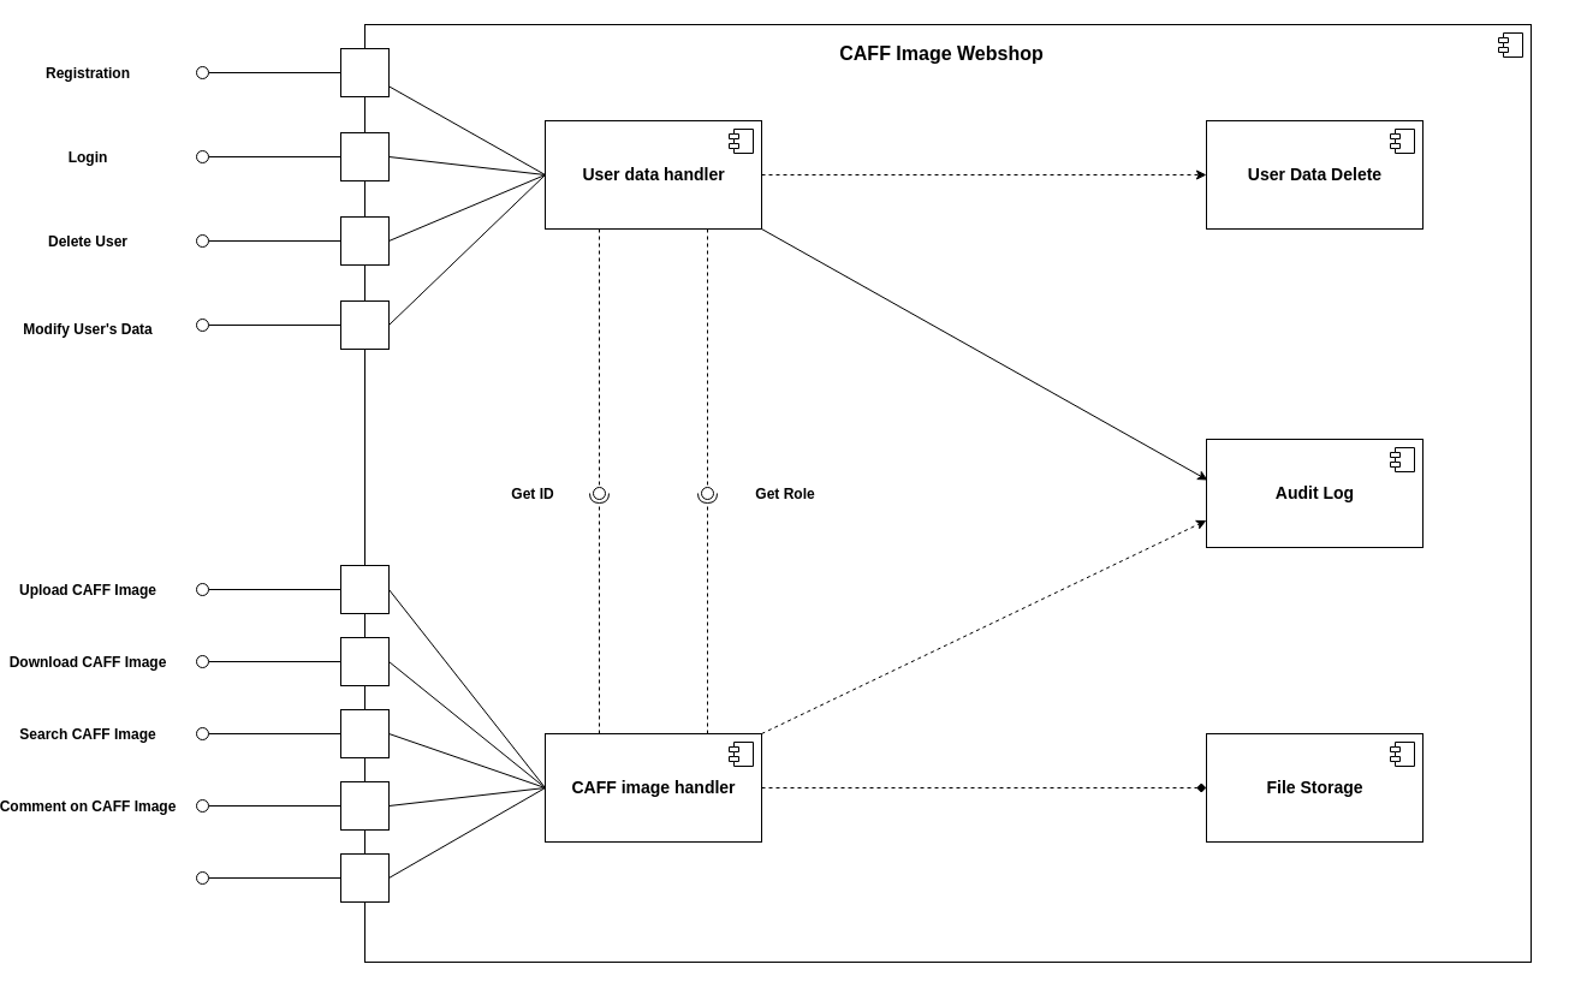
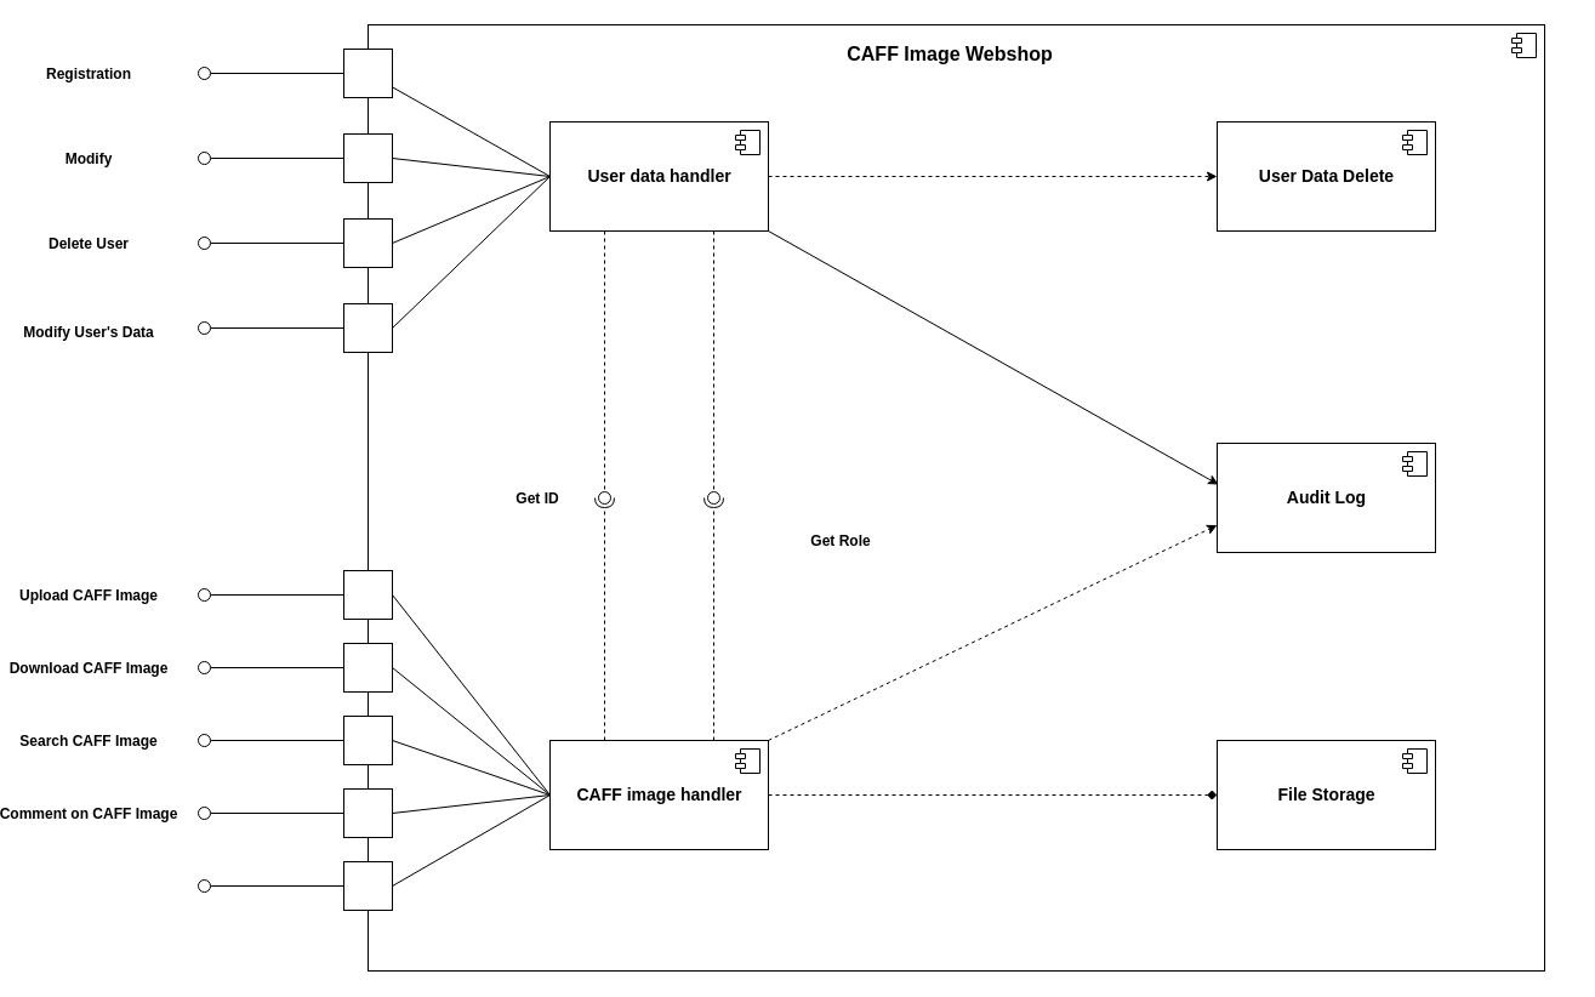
  <mxCell id="0" />
  <mxCell id="1" parent="0" />
  <mxCell id="2" value="" style="group" vertex="1" connectable="0" parent="1"><mxGeometry x="290" y="20" width="990" height="780" as="geometry" /></mxCell>
  <mxCell id="3" value="" style="group" vertex="1" connectable="0" parent="2"><mxGeometry width="990" height="780" as="geometry" /></mxCell>
  <mxCell id="4" value="" style="html=1;dropTarget=0;" vertex="1" parent="3"><mxGeometry width="970" height="780" as="geometry" /></mxCell>
  <mxCell id="5" value="" style="shape=module;jettyWidth=8;jettyHeight=4;" vertex="1" parent="4"><mxGeometry x="1" width="20" height="20" relative="1" as="geometry"><mxPoint x="-27" y="7" as="offset" /></mxGeometry></mxCell>
  <mxCell id="6" style="rounded=0;orthogonalLoop=1;jettySize=auto;html=1;exitX=1;exitY=0.5;exitDx=0;exitDy=0;entryX=0;entryY=0.5;entryDx=0;entryDy=0;dashed=1;" edge="1" parent="3" source="8" target="14"><mxGeometry relative="1" as="geometry" /></mxCell>
  <mxCell id="7" style="edgeStyle=none;rounded=0;orthogonalLoop=1;jettySize=auto;html=1;exitX=1;exitY=1;exitDx=0;exitDy=0;entryX=0.006;entryY=0.378;entryDx=0;entryDy=0;entryPerimeter=0;dashed=0;" edge="1" parent="3" source="8" target="18"><mxGeometry relative="1" as="geometry" /></mxCell>
  <mxCell id="8" value="&lt;b&gt;&lt;font style=&quot;font-size: 14px&quot;&gt;User data handler&lt;br&gt;&lt;/font&gt;&lt;/b&gt;" style="html=1;dropTarget=0;" vertex="1" parent="3"><mxGeometry x="150" y="80" width="180" height="90" as="geometry" /></mxCell>
  <mxCell id="9" value="" style="shape=module;jettyWidth=8;jettyHeight=4;" vertex="1" parent="8"><mxGeometry x="1" width="20" height="20" relative="1" as="geometry"><mxPoint x="-27" y="7" as="offset" /></mxGeometry></mxCell>
  <mxCell id="10" style="edgeStyle=none;rounded=0;orthogonalLoop=1;jettySize=auto;html=1;exitX=1;exitY=0.5;exitDx=0;exitDy=0;dashed=1;endArrow=diamond;" edge="1" parent="3" source="12" target="16"><mxGeometry relative="1" as="geometry" /></mxCell>
  <mxCell id="11" style="edgeStyle=none;rounded=0;orthogonalLoop=1;jettySize=auto;html=1;exitX=1;exitY=0;exitDx=0;exitDy=0;entryX=0;entryY=0.75;entryDx=0;entryDy=0;dashed=1;" edge="1" parent="3" source="12" target="18"><mxGeometry relative="1" as="geometry" /></mxCell>
  <mxCell id="12" value="&lt;font style=&quot;font-size: 14px&quot;&gt;&lt;b&gt;CAFF image handler&lt;br&gt;&lt;/b&gt;&lt;/font&gt;" style="html=1;dropTarget=0;" vertex="1" parent="3"><mxGeometry x="150" y="590" width="180" height="90" as="geometry" /></mxCell>
  <mxCell id="13" value="" style="shape=module;jettyWidth=8;jettyHeight=4;" vertex="1" parent="12"><mxGeometry x="1" width="20" height="20" relative="1" as="geometry"><mxPoint x="-27" y="7" as="offset" /></mxGeometry></mxCell>
  <mxCell id="14" value="&lt;b&gt;&lt;font style=&quot;font-size: 14px&quot;&gt;User Data Delete&lt;/font&gt;&lt;/b&gt;" style="html=1;dropTarget=0;" vertex="1" parent="3"><mxGeometry x="700" y="80" width="180" height="90" as="geometry" /></mxCell>
  <mxCell id="15" value="" style="shape=module;jettyWidth=8;jettyHeight=4;" vertex="1" parent="14"><mxGeometry x="1" width="20" height="20" relative="1" as="geometry"><mxPoint x="-27" y="7" as="offset" /></mxGeometry></mxCell>
  <mxCell id="16" value="&lt;b&gt;&lt;font style=&quot;font-size: 14px&quot;&gt;File Storage&lt;br&gt;&lt;/font&gt;&lt;/b&gt;" style="html=1;dropTarget=0;" vertex="1" parent="3"><mxGeometry x="700" y="590" width="180" height="90" as="geometry" /></mxCell>
  <mxCell id="17" value="" style="shape=module;jettyWidth=8;jettyHeight=4;" vertex="1" parent="16"><mxGeometry x="1" width="20" height="20" relative="1" as="geometry"><mxPoint x="-27" y="7" as="offset" /></mxGeometry></mxCell>
  <mxCell id="18" value="&lt;b&gt;&lt;font style=&quot;font-size: 14px&quot;&gt;Audit Log&lt;br&gt;&lt;/font&gt;&lt;/b&gt;" style="html=1;dropTarget=0;" vertex="1" parent="3"><mxGeometry x="700" y="345" width="180" height="90" as="geometry" /></mxCell>
  <mxCell id="19" value="" style="shape=module;jettyWidth=8;jettyHeight=4;" vertex="1" parent="18"><mxGeometry x="1" width="20" height="20" relative="1" as="geometry"><mxPoint x="-27" y="7" as="offset" /></mxGeometry></mxCell>
  <mxCell id="20" value="Get ID" style="text;align=center;fontStyle=1;verticalAlign=middle;spacingLeft=3;spacingRight=3;strokeColor=none;rotatable=0;points=[[0,0.5],[1,0.5]];portConstraint=eastwest;" vertex="1" parent="3"><mxGeometry x="100" y="377" width="80" height="26" as="geometry" /></mxCell>
  <mxCell id="21" value="" style="ellipse;whiteSpace=wrap;html=1;fontFamily=Helvetica;fontSize=12;fontColor=#000000;align=center;strokeColor=#000000;fillColor=#ffffff;points=[];aspect=fixed;resizable=0;" vertex="1" parent="3"><mxGeometry x="190" y="385" width="10" height="10" as="geometry" /></mxCell>
  <mxCell id="22" value="" style="rounded=0;orthogonalLoop=1;jettySize=auto;html=1;endArrow=halfCircle;endFill=0;entryX=0.5;entryY=0.5;entryDx=0;entryDy=0;endSize=6;strokeWidth=1;dashed=1;exitX=0.25;exitY=0;exitDx=0;exitDy=0;" edge="1" target="21" parent="3" source="12"><mxGeometry relative="1" as="geometry"><mxPoint x="740" y="635" as="sourcePoint" /><Array as="points" /></mxGeometry></mxCell>
  <mxCell id="23" value="" style="rounded=0;orthogonalLoop=1;jettySize=auto;html=1;endArrow=none;endFill=0;dashed=1;exitX=0.25;exitY=1;exitDx=0;exitDy=0;" edge="1" target="21" parent="3" source="8"><mxGeometry relative="1" as="geometry"><mxPoint x="700" y="635" as="sourcePoint" /></mxGeometry></mxCell>
- <mxCell id="24" value="Get Role" style="text;align=center;fontStyle=1;verticalAlign=middle;spacingLeft=3;spacingRight=3;strokeColor=none;rotatable=0;points=[[0,0.5],[1,0.5]];portConstraint=eastwest;" vertex="1" parent="3"><mxGeometry x="310" y="377" width="80" height="26" as="geometry" /></mxCell>
+ <mxCell id="24" value="Get Role" style="text;align=center;fontStyle=1;verticalAlign=middle;spacingLeft=3;spacingRight=3;strokeColor=none;rotatable=0;points=[[0,0.5],[1,0.5]];portConstraint=eastwest;" vertex="1" parent="3"><mxGeometry x="350" y="412" width="80" height="26" as="geometry" /></mxCell>
  <mxCell id="25" value="" style="group" vertex="1" connectable="0" parent="3"><mxGeometry x="-140" y="690" width="160" height="40" as="geometry" /></mxCell>
  <mxCell id="26" value="" style="whiteSpace=wrap;html=1;aspect=fixed;" vertex="1" parent="25"><mxGeometry x="120" width="40" height="40" as="geometry" /></mxCell>
  <mxCell id="27" value="" style="rounded=0;orthogonalLoop=1;jettySize=auto;html=1;endArrow=none;endFill=0;exitX=0;exitY=0.5;exitDx=0;exitDy=0;" edge="1" parent="25" source="26" target="28"><mxGeometry relative="1" as="geometry"><mxPoint x="290" y="305" as="sourcePoint" /></mxGeometry></mxCell>
  <mxCell id="28" value="" style="ellipse;whiteSpace=wrap;html=1;fontFamily=Helvetica;fontSize=12;fontColor=#000000;align=center;strokeColor=#000000;fillColor=#ffffff;points=[];aspect=fixed;resizable=0;" vertex="1" parent="25"><mxGeometry y="15" width="10" height="10" as="geometry" /></mxCell>
  <mxCell id="29" value="" style="group" vertex="1" connectable="0" parent="3"><mxGeometry x="-140" y="230" width="160" height="40" as="geometry" /></mxCell>
  <mxCell id="30" value="" style="whiteSpace=wrap;html=1;aspect=fixed;" vertex="1" parent="29"><mxGeometry x="120" width="40" height="40" as="geometry" /></mxCell>
  <mxCell id="31" value="" style="rounded=0;orthogonalLoop=1;jettySize=auto;html=1;endArrow=none;endFill=0;exitX=0;exitY=0.5;exitDx=0;exitDy=0;" edge="1" parent="29" source="30" target="32"><mxGeometry relative="1" as="geometry"><mxPoint x="290" y="305" as="sourcePoint" /></mxGeometry></mxCell>
  <mxCell id="32" value="" style="ellipse;whiteSpace=wrap;html=1;fontFamily=Helvetica;fontSize=12;fontColor=#000000;align=center;strokeColor=#000000;fillColor=#ffffff;points=[];aspect=fixed;resizable=0;" vertex="1" parent="29"><mxGeometry y="15" width="10" height="10" as="geometry" /></mxCell>
  <mxCell id="33" style="edgeStyle=none;rounded=0;orthogonalLoop=1;jettySize=auto;html=1;exitX=1;exitY=0.5;exitDx=0;exitDy=0;entryX=0;entryY=0.5;entryDx=0;entryDy=0;endArrow=none;endFill=0;" edge="1" parent="3" source="30" target="8"><mxGeometry relative="1" as="geometry" /></mxCell>
  <mxCell id="34" style="edgeStyle=none;rounded=0;orthogonalLoop=1;jettySize=auto;html=1;exitX=1;exitY=0.5;exitDx=0;exitDy=0;entryX=0;entryY=0.5;entryDx=0;entryDy=0;endArrow=none;endFill=0;" edge="1" parent="3" source="26" target="12"><mxGeometry relative="1" as="geometry" /></mxCell>
  <mxCell id="35" value="CAFF Image Webshop" style="text;align=center;fontStyle=1;verticalAlign=middle;spacingLeft=3;spacingRight=3;strokeColor=none;rotatable=0;points=[[0,0.5],[1,0.5]];portConstraint=eastwest;fontSize=16;" vertex="1" parent="3"><mxGeometry x="440" y="10" width="80" height="26" as="geometry" /></mxCell>
  <mxCell id="36" value="" style="ellipse;whiteSpace=wrap;html=1;fontFamily=Helvetica;fontSize=12;fontColor=#000000;align=center;strokeColor=#000000;fillColor=#ffffff;points=[];aspect=fixed;resizable=0;" vertex="1" parent="2"><mxGeometry x="280" y="385" width="10" height="10" as="geometry" /></mxCell>
  <mxCell id="37" value="" style="rounded=0;orthogonalLoop=1;jettySize=auto;html=1;endArrow=none;endFill=0;dashed=1;exitX=0.75;exitY=1;exitDx=0;exitDy=0;" edge="1" target="36" parent="2" source="8"><mxGeometry relative="1" as="geometry"><mxPoint x="1140" y="805" as="sourcePoint" /></mxGeometry></mxCell>
  <mxCell id="38" value="" style="rounded=0;orthogonalLoop=1;jettySize=auto;html=1;endArrow=halfCircle;endFill=0;entryX=0.5;entryY=0.5;entryDx=0;entryDy=0;endSize=6;strokeWidth=1;dashed=1;exitX=0.75;exitY=0;exitDx=0;exitDy=0;" edge="1" target="36" parent="2" source="12"><mxGeometry relative="1" as="geometry"><mxPoint x="1180" y="805" as="sourcePoint" /></mxGeometry></mxCell>
  <mxCell id="39" value="" style="group" vertex="1" connectable="0" parent="1"><mxGeometry x="150" y="40" width="160" height="40" as="geometry" /></mxCell>
  <mxCell id="40" value="" style="whiteSpace=wrap;html=1;aspect=fixed;" vertex="1" parent="39"><mxGeometry x="120" width="40" height="40" as="geometry" /></mxCell>
  <mxCell id="41" value="" style="rounded=0;orthogonalLoop=1;jettySize=auto;html=1;endArrow=none;endFill=0;exitX=0;exitY=0.5;exitDx=0;exitDy=0;" edge="1" target="42" parent="39" source="40"><mxGeometry relative="1" as="geometry"><mxPoint x="290" y="305" as="sourcePoint" /></mxGeometry></mxCell>
  <mxCell id="42" value="" style="ellipse;whiteSpace=wrap;html=1;fontFamily=Helvetica;fontSize=12;fontColor=#000000;align=center;strokeColor=#000000;fillColor=#ffffff;points=[];aspect=fixed;resizable=0;" vertex="1" parent="39"><mxGeometry y="15" width="10" height="10" as="geometry" /></mxCell>
  <mxCell id="43" value="" style="group" vertex="1" connectable="0" parent="1"><mxGeometry x="150" y="110" width="160" height="40" as="geometry" /></mxCell>
  <mxCell id="44" value="" style="whiteSpace=wrap;html=1;aspect=fixed;" vertex="1" parent="43"><mxGeometry x="120" width="40" height="40" as="geometry" /></mxCell>
  <mxCell id="45" value="" style="rounded=0;orthogonalLoop=1;jettySize=auto;html=1;endArrow=none;endFill=0;exitX=0;exitY=0.5;exitDx=0;exitDy=0;" edge="1" parent="43" source="44" target="46"><mxGeometry relative="1" as="geometry"><mxPoint x="290" y="305" as="sourcePoint" /></mxGeometry></mxCell>
  <mxCell id="46" value="" style="ellipse;whiteSpace=wrap;html=1;fontFamily=Helvetica;fontSize=12;fontColor=#000000;align=center;strokeColor=#000000;fillColor=#ffffff;points=[];aspect=fixed;resizable=0;" vertex="1" parent="43"><mxGeometry y="15" width="10" height="10" as="geometry" /></mxCell>
  <mxCell id="47" value="" style="group" vertex="1" connectable="0" parent="1"><mxGeometry x="150" y="180" width="160" height="40" as="geometry" /></mxCell>
  <mxCell id="48" value="" style="whiteSpace=wrap;html=1;aspect=fixed;" vertex="1" parent="47"><mxGeometry x="120" width="40" height="40" as="geometry" /></mxCell>
  <mxCell id="49" value="" style="rounded=0;orthogonalLoop=1;jettySize=auto;html=1;endArrow=none;endFill=0;exitX=0;exitY=0.5;exitDx=0;exitDy=0;" edge="1" parent="47" source="48" target="50"><mxGeometry relative="1" as="geometry"><mxPoint x="290" y="305" as="sourcePoint" /></mxGeometry></mxCell>
  <mxCell id="50" value="" style="ellipse;whiteSpace=wrap;html=1;fontFamily=Helvetica;fontSize=12;fontColor=#000000;align=center;strokeColor=#000000;fillColor=#ffffff;points=[];aspect=fixed;resizable=0;" vertex="1" parent="47"><mxGeometry y="15" width="10" height="10" as="geometry" /></mxCell>
  <mxCell id="51" value="" style="group" vertex="1" connectable="0" parent="1"><mxGeometry x="150" y="650" width="160" height="40" as="geometry" /></mxCell>
  <mxCell id="52" value="" style="whiteSpace=wrap;html=1;aspect=fixed;" vertex="1" parent="51"><mxGeometry x="120" width="40" height="40" as="geometry" /></mxCell>
  <mxCell id="53" value="" style="rounded=0;orthogonalLoop=1;jettySize=auto;html=1;endArrow=none;endFill=0;exitX=0;exitY=0.5;exitDx=0;exitDy=0;" edge="1" parent="51" source="52" target="54"><mxGeometry relative="1" as="geometry"><mxPoint x="290" y="305" as="sourcePoint" /></mxGeometry></mxCell>
  <mxCell id="54" value="" style="ellipse;whiteSpace=wrap;html=1;fontFamily=Helvetica;fontSize=12;fontColor=#000000;align=center;strokeColor=#000000;fillColor=#ffffff;points=[];aspect=fixed;resizable=0;" vertex="1" parent="51"><mxGeometry y="15" width="10" height="10" as="geometry" /></mxCell>
  <mxCell id="55" value="" style="group" vertex="1" connectable="0" parent="1"><mxGeometry x="150" y="590" width="160" height="40" as="geometry" /></mxCell>
  <mxCell id="56" value="" style="whiteSpace=wrap;html=1;aspect=fixed;" vertex="1" parent="55"><mxGeometry x="120" width="40" height="40" as="geometry" /></mxCell>
  <mxCell id="57" value="" style="rounded=0;orthogonalLoop=1;jettySize=auto;html=1;endArrow=none;endFill=0;exitX=0;exitY=0.5;exitDx=0;exitDy=0;" edge="1" parent="55" source="56" target="58"><mxGeometry relative="1" as="geometry"><mxPoint x="290" y="305" as="sourcePoint" /></mxGeometry></mxCell>
  <mxCell id="58" value="" style="ellipse;whiteSpace=wrap;html=1;fontFamily=Helvetica;fontSize=12;fontColor=#000000;align=center;strokeColor=#000000;fillColor=#ffffff;points=[];aspect=fixed;resizable=0;" vertex="1" parent="55"><mxGeometry y="15" width="10" height="10" as="geometry" /></mxCell>
  <mxCell id="59" value="" style="group" vertex="1" connectable="0" parent="1"><mxGeometry x="150" y="530" width="160" height="40" as="geometry" /></mxCell>
  <mxCell id="60" value="" style="whiteSpace=wrap;html=1;aspect=fixed;" vertex="1" parent="59"><mxGeometry x="120" width="40" height="40" as="geometry" /></mxCell>
  <mxCell id="61" value="" style="rounded=0;orthogonalLoop=1;jettySize=auto;html=1;endArrow=none;endFill=0;exitX=0;exitY=0.5;exitDx=0;exitDy=0;" edge="1" parent="59" source="60" target="62"><mxGeometry relative="1" as="geometry"><mxPoint x="290" y="305" as="sourcePoint" /></mxGeometry></mxCell>
  <mxCell id="62" value="" style="ellipse;whiteSpace=wrap;html=1;fontFamily=Helvetica;fontSize=12;fontColor=#000000;align=center;strokeColor=#000000;fillColor=#ffffff;points=[];aspect=fixed;resizable=0;" vertex="1" parent="59"><mxGeometry y="15" width="10" height="10" as="geometry" /></mxCell>
  <mxCell id="63" value="" style="group" vertex="1" connectable="0" parent="1"><mxGeometry x="150" y="470" width="160" height="40" as="geometry" /></mxCell>
  <mxCell id="64" value="" style="whiteSpace=wrap;html=1;aspect=fixed;" vertex="1" parent="63"><mxGeometry x="120" width="40" height="40" as="geometry" /></mxCell>
  <mxCell id="65" value="" style="rounded=0;orthogonalLoop=1;jettySize=auto;html=1;endArrow=none;endFill=0;exitX=0;exitY=0.5;exitDx=0;exitDy=0;" edge="1" parent="63" source="64" target="66"><mxGeometry relative="1" as="geometry"><mxPoint x="290" y="305" as="sourcePoint" /></mxGeometry></mxCell>
  <mxCell id="66" value="" style="ellipse;whiteSpace=wrap;html=1;fontFamily=Helvetica;fontSize=12;fontColor=#000000;align=center;strokeColor=#000000;fillColor=#ffffff;points=[];aspect=fixed;resizable=0;" vertex="1" parent="63"><mxGeometry y="15" width="10" height="10" as="geometry" /></mxCell>
  <mxCell id="67" value="Registration" style="text;align=center;fontStyle=1;verticalAlign=middle;spacingLeft=3;spacingRight=3;strokeColor=none;rotatable=0;points=[[0,0.5],[1,0.5]];portConstraint=eastwest;" vertex="1" parent="1"><mxGeometry x="20" y="47" width="80" height="26" as="geometry" /></mxCell>
- <mxCell id="68" value="Login" style="text;align=center;fontStyle=1;verticalAlign=middle;spacingLeft=3;spacingRight=3;strokeColor=none;rotatable=0;points=[[0,0.5],[1,0.5]];portConstraint=eastwest;" vertex="1" parent="1"><mxGeometry x="20" y="117" width="80" height="26" as="geometry" /></mxCell>
+ <mxCell id="68" value="Modify" style="text;align=center;fontStyle=1;verticalAlign=middle;spacingLeft=3;spacingRight=3;strokeColor=none;rotatable=0;points=[[0,0.5],[1,0.5]];portConstraint=eastwest;" vertex="1" parent="1"><mxGeometry x="20" y="117" width="80" height="26" as="geometry" /></mxCell>
  <mxCell id="69" value="Delete User" style="text;align=center;fontStyle=1;verticalAlign=middle;spacingLeft=3;spacingRight=3;strokeColor=none;rotatable=0;points=[[0,0.5],[1,0.5]];portConstraint=eastwest;" vertex="1" parent="1"><mxGeometry x="20" y="187" width="80" height="26" as="geometry" /></mxCell>
  <mxCell id="70" value="Modify User's Data" style="text;align=center;fontStyle=1;verticalAlign=middle;spacingLeft=3;spacingRight=3;strokeColor=none;rotatable=0;points=[[0,0.5],[1,0.5]];portConstraint=eastwest;" vertex="1" parent="1"><mxGeometry x="20" y="260" width="80" height="26" as="geometry" /></mxCell>
  <mxCell id="71" value="Upload CAFF Image" style="text;align=center;fontStyle=1;verticalAlign=middle;spacingLeft=3;spacingRight=3;strokeColor=none;rotatable=0;points=[[0,0.5],[1,0.5]];portConstraint=eastwest;" vertex="1" parent="1"><mxGeometry x="20" y="477" width="80" height="26" as="geometry" /></mxCell>
  <mxCell id="72" value="Download CAFF Image" style="text;align=center;fontStyle=1;verticalAlign=middle;spacingLeft=3;spacingRight=3;strokeColor=none;rotatable=0;points=[[0,0.5],[1,0.5]];portConstraint=eastwest;" vertex="1" parent="1"><mxGeometry x="20" y="537" width="80" height="26" as="geometry" /></mxCell>
  <mxCell id="73" value="Search CAFF Image" style="text;align=center;fontStyle=1;verticalAlign=middle;spacingLeft=3;spacingRight=3;strokeColor=none;rotatable=0;points=[[0,0.5],[1,0.5]];portConstraint=eastwest;" vertex="1" parent="1"><mxGeometry x="20" y="597" width="80" height="26" as="geometry" /></mxCell>
  <mxCell id="74" value="Comment on CAFF Image" style="text;align=center;fontStyle=1;verticalAlign=middle;spacingLeft=3;spacingRight=3;strokeColor=none;rotatable=0;points=[[0,0.5],[1,0.5]];portConstraint=eastwest;" vertex="1" parent="1"><mxGeometry x="20" y="657" width="80" height="26" as="geometry" /></mxCell>
  <mxCell id="75" style="edgeStyle=none;rounded=0;orthogonalLoop=1;jettySize=auto;html=1;entryX=0;entryY=0.5;entryDx=0;entryDy=0;endArrow=none;endFill=0;" edge="1" parent="1" source="40" target="8"><mxGeometry relative="1" as="geometry" /></mxCell>
  <mxCell id="76" style="edgeStyle=none;rounded=0;orthogonalLoop=1;jettySize=auto;html=1;exitX=1;exitY=0.5;exitDx=0;exitDy=0;entryX=0;entryY=0.5;entryDx=0;entryDy=0;endArrow=none;endFill=0;" edge="1" parent="1" source="44" target="8"><mxGeometry relative="1" as="geometry" /></mxCell>
  <mxCell id="77" style="edgeStyle=none;rounded=0;orthogonalLoop=1;jettySize=auto;html=1;exitX=1;exitY=0.5;exitDx=0;exitDy=0;entryX=0;entryY=0.5;entryDx=0;entryDy=0;endArrow=none;endFill=0;" edge="1" parent="1" source="48" target="8"><mxGeometry relative="1" as="geometry" /></mxCell>
  <mxCell id="78" style="edgeStyle=none;rounded=0;orthogonalLoop=1;jettySize=auto;html=1;exitX=1;exitY=0.5;exitDx=0;exitDy=0;entryX=0;entryY=0.5;entryDx=0;entryDy=0;endArrow=none;endFill=0;" edge="1" parent="1" source="64" target="12"><mxGeometry relative="1" as="geometry" /></mxCell>
  <mxCell id="79" style="edgeStyle=none;rounded=0;orthogonalLoop=1;jettySize=auto;html=1;exitX=1;exitY=0.5;exitDx=0;exitDy=0;entryX=0;entryY=0.5;entryDx=0;entryDy=0;endArrow=none;endFill=0;" edge="1" parent="1" source="60" target="12"><mxGeometry relative="1" as="geometry" /></mxCell>
  <mxCell id="80" style="edgeStyle=none;rounded=0;orthogonalLoop=1;jettySize=auto;html=1;exitX=1;exitY=0.5;exitDx=0;exitDy=0;entryX=0;entryY=0.5;entryDx=0;entryDy=0;endArrow=none;endFill=0;" edge="1" parent="1" source="56" target="12"><mxGeometry relative="1" as="geometry" /></mxCell>
  <mxCell id="81" style="edgeStyle=none;rounded=0;orthogonalLoop=1;jettySize=auto;html=1;exitX=1;exitY=0.5;exitDx=0;exitDy=0;entryX=0;entryY=0.5;entryDx=0;entryDy=0;endArrow=none;endFill=0;" edge="1" parent="1" source="52" target="12"><mxGeometry relative="1" as="geometry" /></mxCell>
